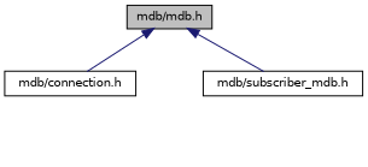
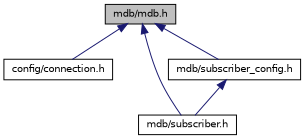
  digraph {
    node [color=black fillcolor=white fontname=Helvetica fontsize=10 shape=record style=filled]
    edge [color=midnightblue dir=back fontname=Helvetica fontsize=10 labelfontname=Helvetica labelfontsize=10 style=solid]
    n1 [fillcolor=grey75 fontcolor=black height=0.2 label="mdb/mdb.h" width=0.4]
-   n2 [height=0.2 label="mdb/connection.h" width=0.4]
-   n4 [height=0.2 label="mdb/subscriber_mdb.h" width=0.4]
+   n2 [height=0.2 label="config/connection.h" width=0.4]
+   n3 [height=0.2 label="mdb/subscriber.h" width=0.4]
+   n4 [height=0.2 label="mdb/subscriber_config.h" width=0.4]
    n1 -> n2
+   n1 -> n3
    n1 -> n4
+   n4 -> n3
  }
